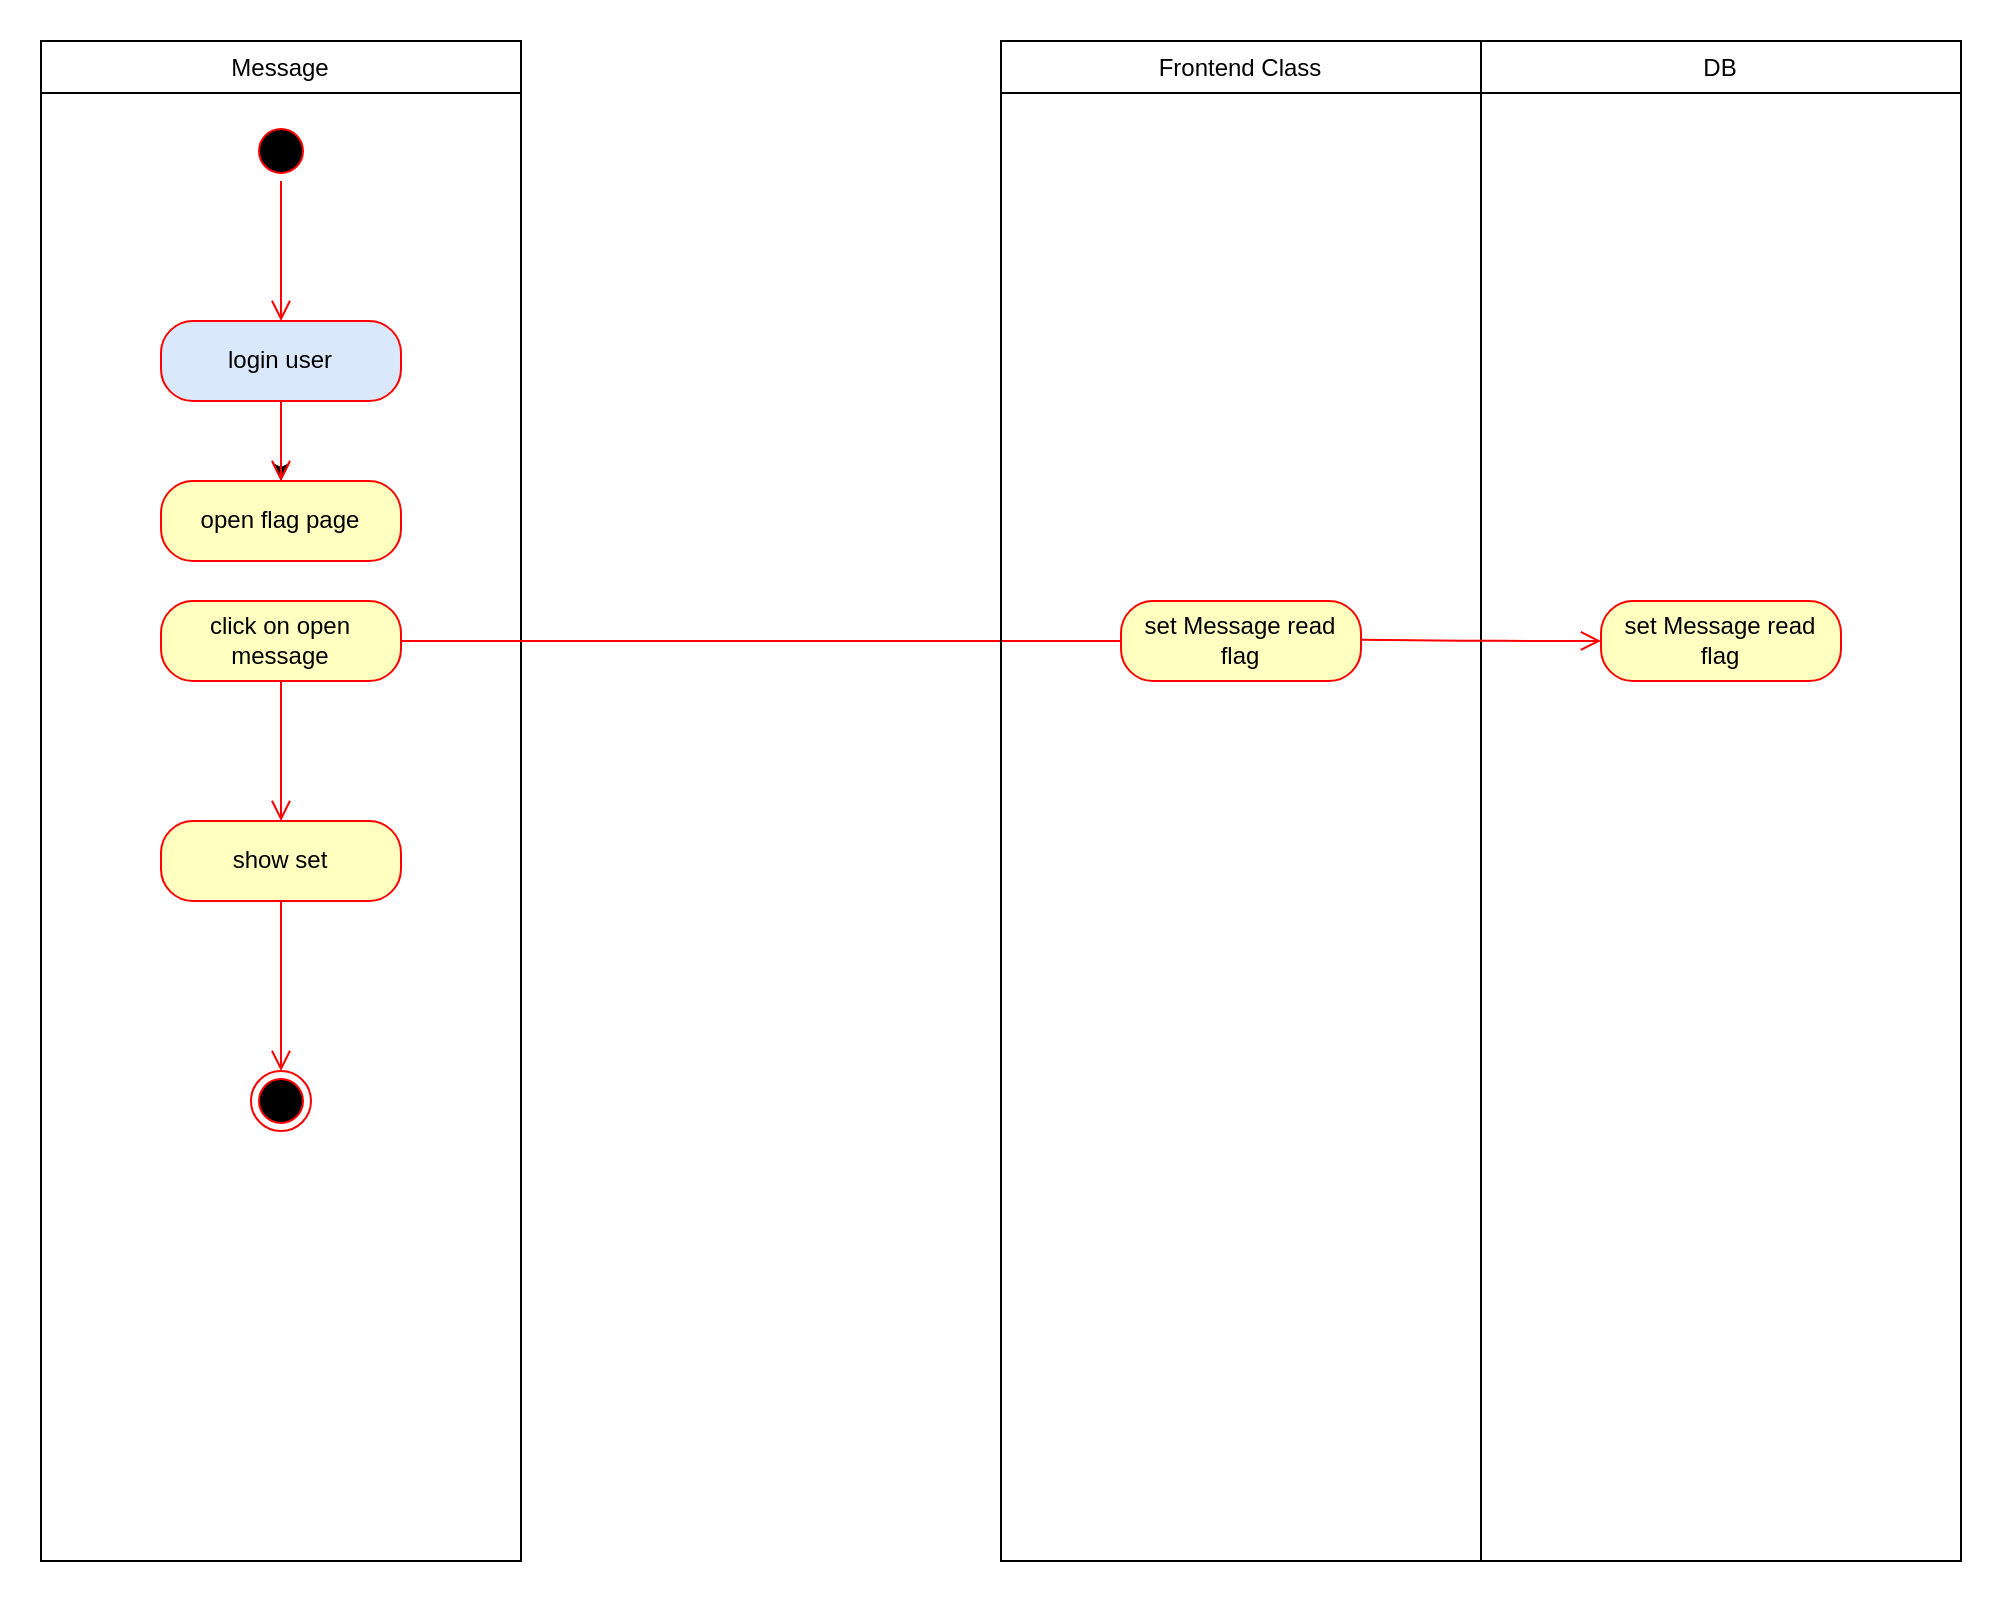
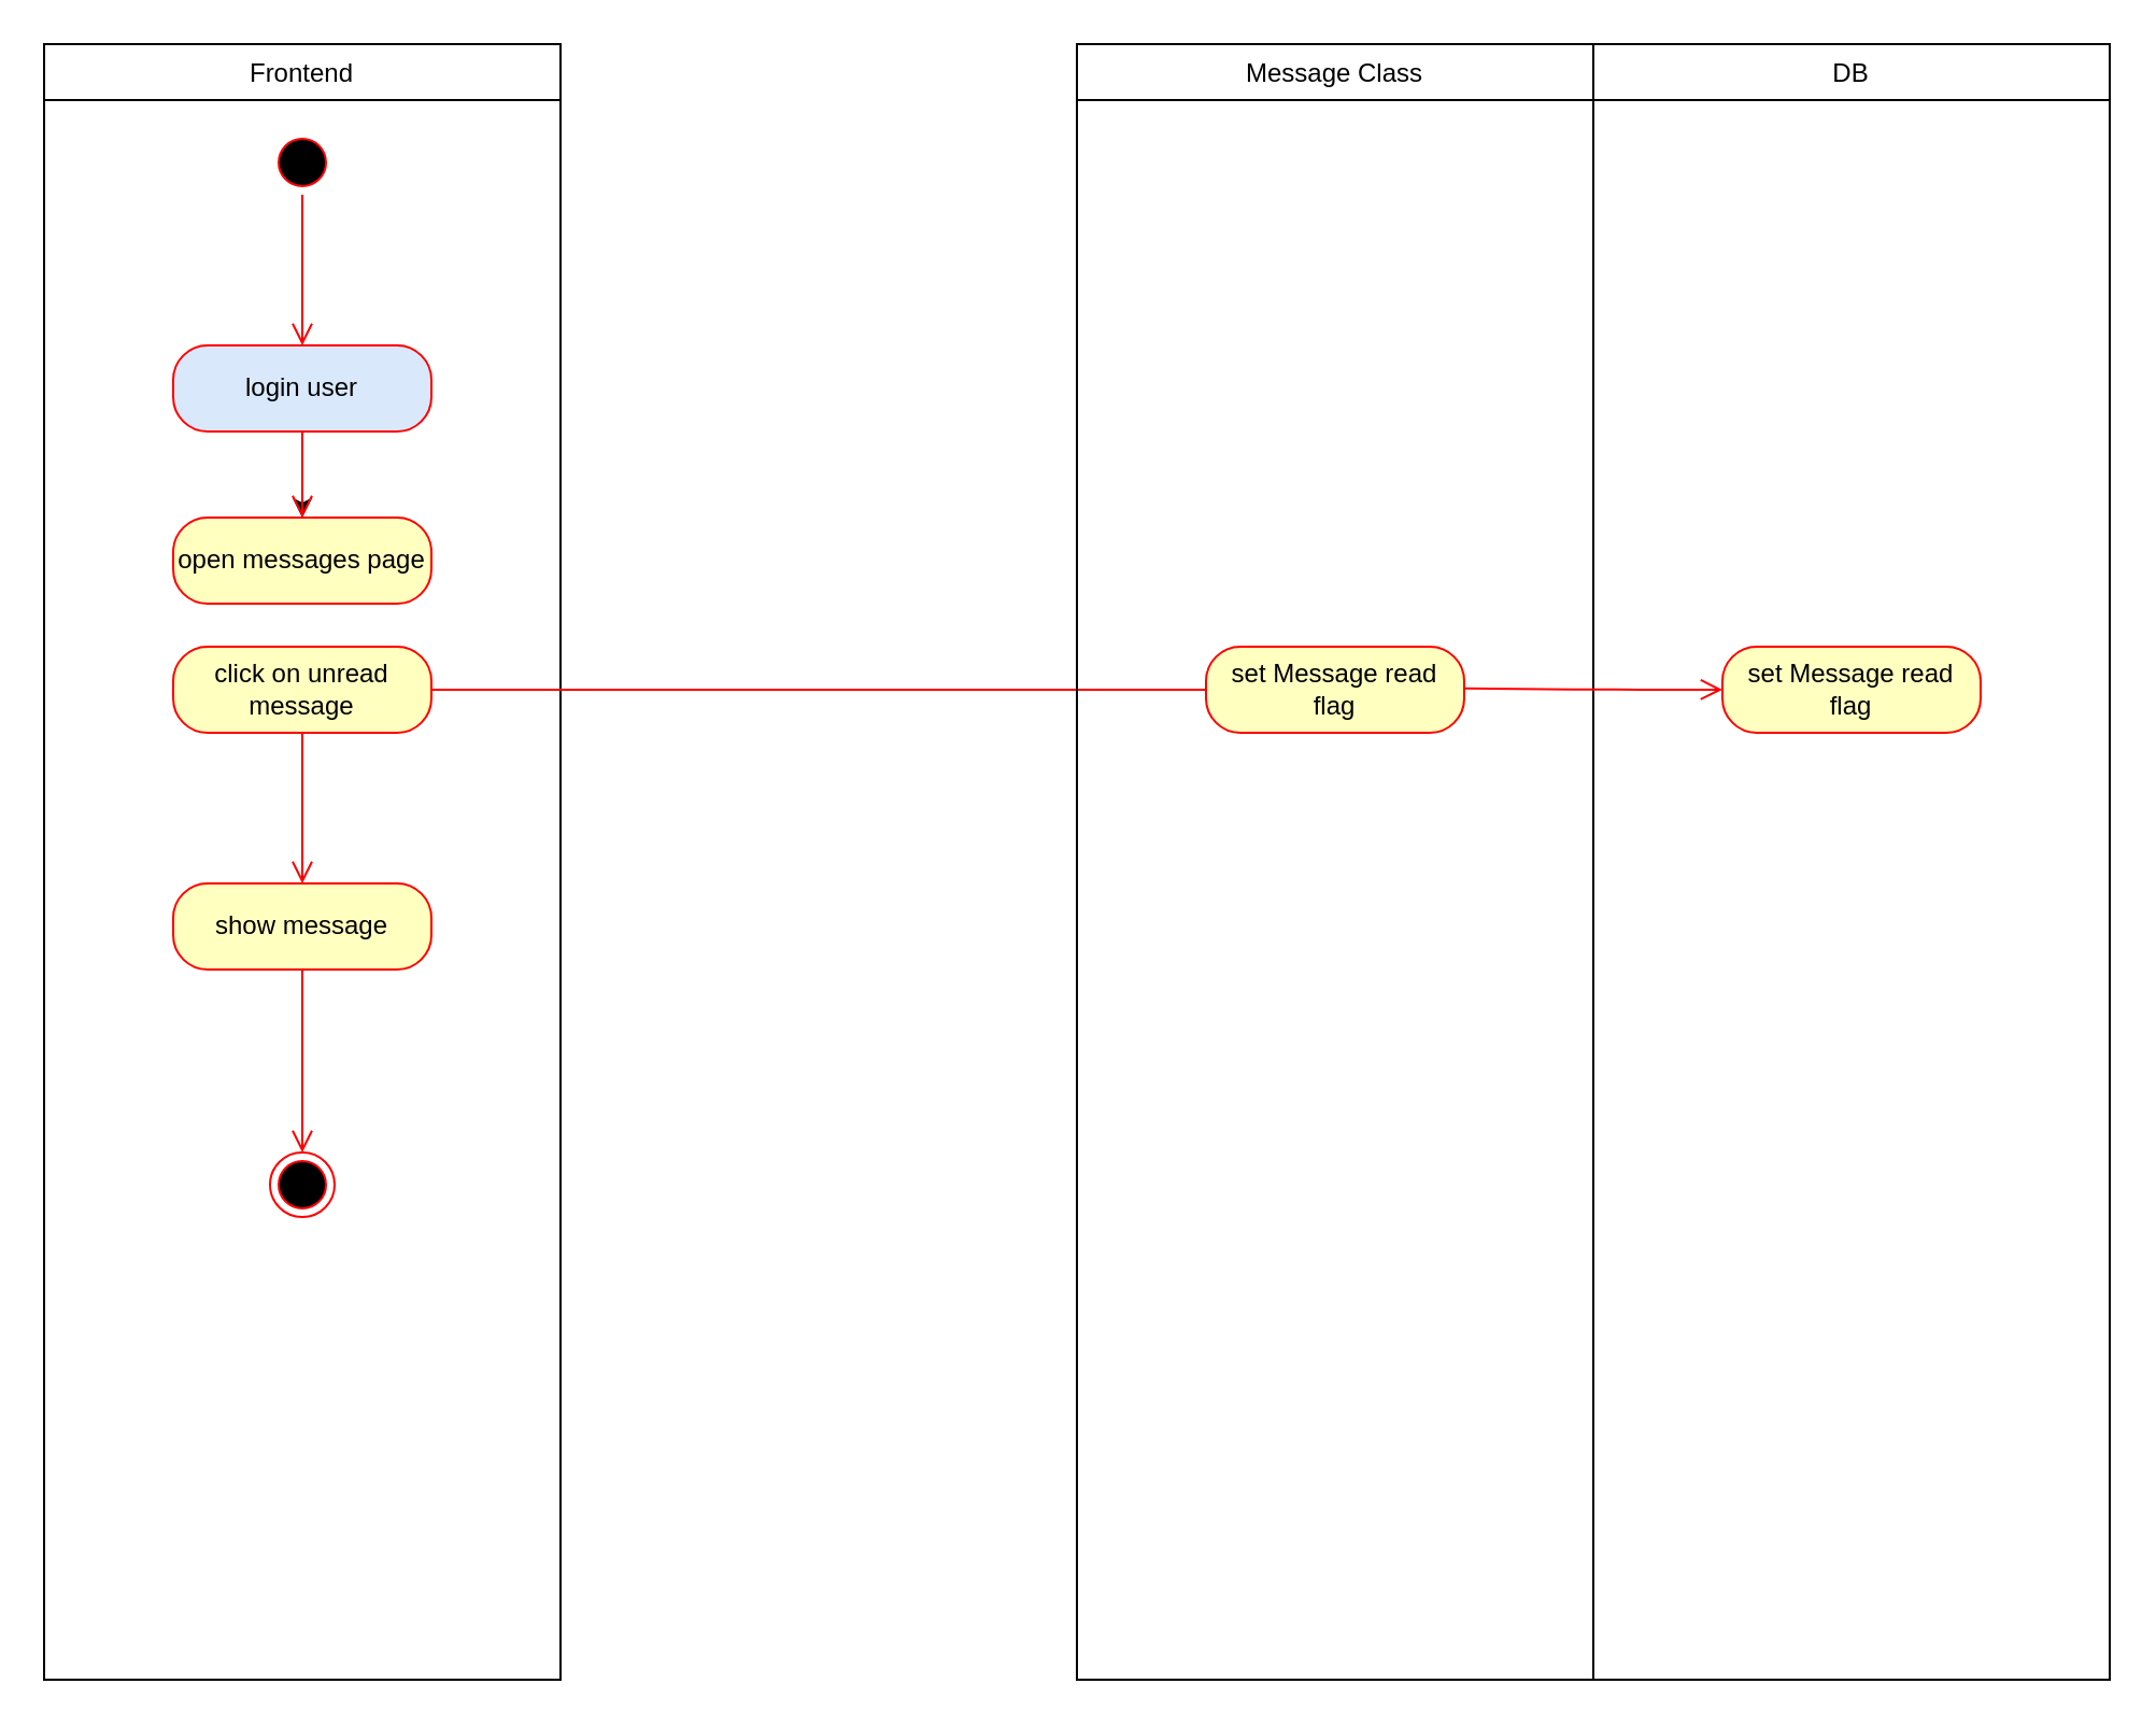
  <mxCell id="0" />
  <mxCell id="1" parent="0" />
- <mxCell id="2" value="Message" style="swimlane;fontStyle=0;childLayout=stackLayout;horizontal=1;startSize=26;fillColor=none;horizontalStack=0;resizeParent=1;resizeParentMax=0;resizeLast=0;collapsible=1;marginBottom=0;" vertex="1" parent="1"><mxGeometry x="20" y="20" width="240" height="760" as="geometry"><mxRectangle x="40" y="40" width="80" height="26" as="alternateBounds" /></mxGeometry></mxCell>
+ <mxCell id="2" value="Frontend" style="swimlane;fontStyle=0;childLayout=stackLayout;horizontal=1;startSize=26;fillColor=none;horizontalStack=0;resizeParent=1;resizeParentMax=0;resizeLast=0;collapsible=1;marginBottom=0;" vertex="1" parent="1"><mxGeometry x="20" y="20" width="240" height="760" as="geometry"><mxRectangle x="40" y="40" width="80" height="26" as="alternateBounds" /></mxGeometry></mxCell>
  <mxCell id="3" value="" style="ellipse;html=1;shape=startState;fillColor=#000000;strokeColor=#ff0000;" vertex="1" parent="1"><mxGeometry x="125" y="60" width="30" height="30" as="geometry" /></mxCell>
  <mxCell id="4" value="" style="edgeStyle=orthogonalEdgeStyle;html=1;verticalAlign=bottom;endArrow=open;endSize=8;strokeColor=#ff0000;entryX=0.5;entryY=0;entryDx=0;entryDy=0;" edge="1" source="3" parent="1" target="6"><mxGeometry relative="1" as="geometry"><mxPoint x="145" y="150" as="targetPoint" /></mxGeometry></mxCell>
  <mxCell id="5" value="" style="edgeStyle=orthogonalEdgeStyle;rounded=0;orthogonalLoop=1;jettySize=auto;html=1;" edge="1" parent="1" source="6" target="8"><mxGeometry relative="1" as="geometry" /></mxCell>
  <mxCell id="6" value="login user" style="rounded=1;whiteSpace=wrap;html=1;arcSize=40;fontColor=#000000;fillColor=#dae8fc;strokeColor=#ff0000;" vertex="1" parent="1"><mxGeometry x="80" y="160" width="120" height="40" as="geometry" /></mxCell>
  <mxCell id="7" value="" style="edgeStyle=orthogonalEdgeStyle;html=1;verticalAlign=bottom;endArrow=open;endSize=8;strokeColor=#ff0000;" edge="1" source="6" parent="1"><mxGeometry relative="1" as="geometry"><mxPoint x="140" y="240" as="targetPoint" /></mxGeometry></mxCell>
- <mxCell id="8" value="open flag page" style="rounded=1;whiteSpace=wrap;html=1;arcSize=40;fontColor=#000000;fillColor=#ffffc0;strokeColor=#ff0000;" vertex="1" parent="1"><mxGeometry x="80" y="240" width="120" height="40" as="geometry" /></mxCell>
+ <mxCell id="8" value="open messages page" style="rounded=1;whiteSpace=wrap;html=1;arcSize=40;fontColor=#000000;fillColor=#ffffc0;strokeColor=#ff0000;" vertex="1" parent="1"><mxGeometry x="80" y="240" width="120" height="40" as="geometry" /></mxCell>
  <mxCell id="9" value="set Message read flag" style="rounded=1;whiteSpace=wrap;html=1;arcSize=40;fontColor=#000000;fillColor=#ffffc0;strokeColor=#ff0000;" vertex="1" parent="1"><mxGeometry x="560" y="300" width="120" height="40" as="geometry" /></mxCell>
  <mxCell id="10" value="" style="edgeStyle=orthogonalEdgeStyle;html=1;verticalAlign=bottom;endArrow=open;endSize=8;strokeColor=#ff0000;" edge="1" source="9" parent="1" target="12"><mxGeometry relative="1" as="geometry"><mxPoint x="140" y="430" as="targetPoint" /></mxGeometry></mxCell>
- <mxCell id="11" value="click on open message" style="rounded=1;whiteSpace=wrap;html=1;arcSize=40;fontColor=#000000;fillColor=#ffffc0;strokeColor=#ff0000;" vertex="1" parent="1"><mxGeometry x="80" y="300" width="120" height="40" as="geometry" /></mxCell>
- <mxCell id="12" value="show set" style="rounded=1;whiteSpace=wrap;html=1;arcSize=40;fontColor=#000000;fillColor=#ffffc0;strokeColor=#ff0000;" vertex="1" parent="1"><mxGeometry x="80" y="410" width="120" height="40" as="geometry" /></mxCell>
- <mxCell id="13" value="Frontend Class" style="swimlane;fontStyle=0;childLayout=stackLayout;horizontal=1;startSize=26;fillColor=none;horizontalStack=0;resizeParent=1;resizeParentMax=0;resizeLast=0;collapsible=1;marginBottom=0;" vertex="1" parent="1"><mxGeometry x="500" y="20" width="240" height="760" as="geometry"><mxRectangle x="520" y="40" width="50" height="26" as="alternateBounds" /></mxGeometry></mxCell>
+ <mxCell id="11" value="click on unread message" style="rounded=1;whiteSpace=wrap;html=1;arcSize=40;fontColor=#000000;fillColor=#ffffc0;strokeColor=#ff0000;" vertex="1" parent="1"><mxGeometry x="80" y="300" width="120" height="40" as="geometry" /></mxCell>
+ <mxCell id="12" value="show message" style="rounded=1;whiteSpace=wrap;html=1;arcSize=40;fontColor=#000000;fillColor=#ffffc0;strokeColor=#ff0000;" vertex="1" parent="1"><mxGeometry x="80" y="410" width="120" height="40" as="geometry" /></mxCell>
+ <mxCell id="13" value="Message Class" style="swimlane;fontStyle=0;childLayout=stackLayout;horizontal=1;startSize=26;fillColor=none;horizontalStack=0;resizeParent=1;resizeParentMax=0;resizeLast=0;collapsible=1;marginBottom=0;" vertex="1" parent="1"><mxGeometry x="500" y="20" width="240" height="760" as="geometry"><mxRectangle x="520" y="40" width="50" height="26" as="alternateBounds" /></mxGeometry></mxCell>
  <mxCell id="14" value="DB" style="swimlane;fontStyle=0;childLayout=stackLayout;horizontal=1;startSize=26;fillColor=none;horizontalStack=0;resizeParent=1;resizeParentMax=0;resizeLast=0;collapsible=1;marginBottom=0;" vertex="1" parent="1"><mxGeometry x="740" y="20" width="240" height="760" as="geometry"><mxRectangle x="760" y="40" width="50" height="26" as="alternateBounds" /></mxGeometry></mxCell>
  <mxCell id="15" value="set Message read flag" style="rounded=1;whiteSpace=wrap;html=1;arcSize=40;fontColor=#000000;fillColor=#ffffc0;strokeColor=#ff0000;" vertex="1" parent="1"><mxGeometry x="800" y="300" width="120" height="40" as="geometry" /></mxCell>
  <mxCell id="16" value="" style="edgeStyle=orthogonalEdgeStyle;html=1;verticalAlign=bottom;endArrow=open;endSize=8;strokeColor=#ff0000;entryX=0.5;entryY=0;entryDx=0;entryDy=0;exitX=0.5;exitY=1;exitDx=0;exitDy=0;" edge="1" source="12" parent="1" target="17"><mxGeometry relative="1" as="geometry"><mxPoint x="139.58" y="525" as="targetPoint" /><mxPoint x="139.58" y="465" as="sourcePoint" /><Array as="points" /></mxGeometry></mxCell>
  <mxCell id="17" value="" style="ellipse;html=1;shape=endState;fillColor=#000000;strokeColor=#ff0000;" vertex="1" parent="1"><mxGeometry x="125" y="535" width="30" height="30" as="geometry" /></mxCell>
  <mxCell id="18" value="" style="edgeStyle=orthogonalEdgeStyle;html=1;align=left;verticalAlign=top;endArrow=open;endSize=8;strokeColor=#ff0000;entryX=0;entryY=0.5;entryDx=0;entryDy=0;" edge="1" parent="1" target="15"><mxGeometry x="0.005" y="-82" relative="1" as="geometry"><mxPoint x="800" y="319" as="targetPoint" /><mxPoint x="680" y="319.41" as="sourcePoint" /><mxPoint x="-20" y="-2" as="offset" /></mxGeometry></mxCell>
